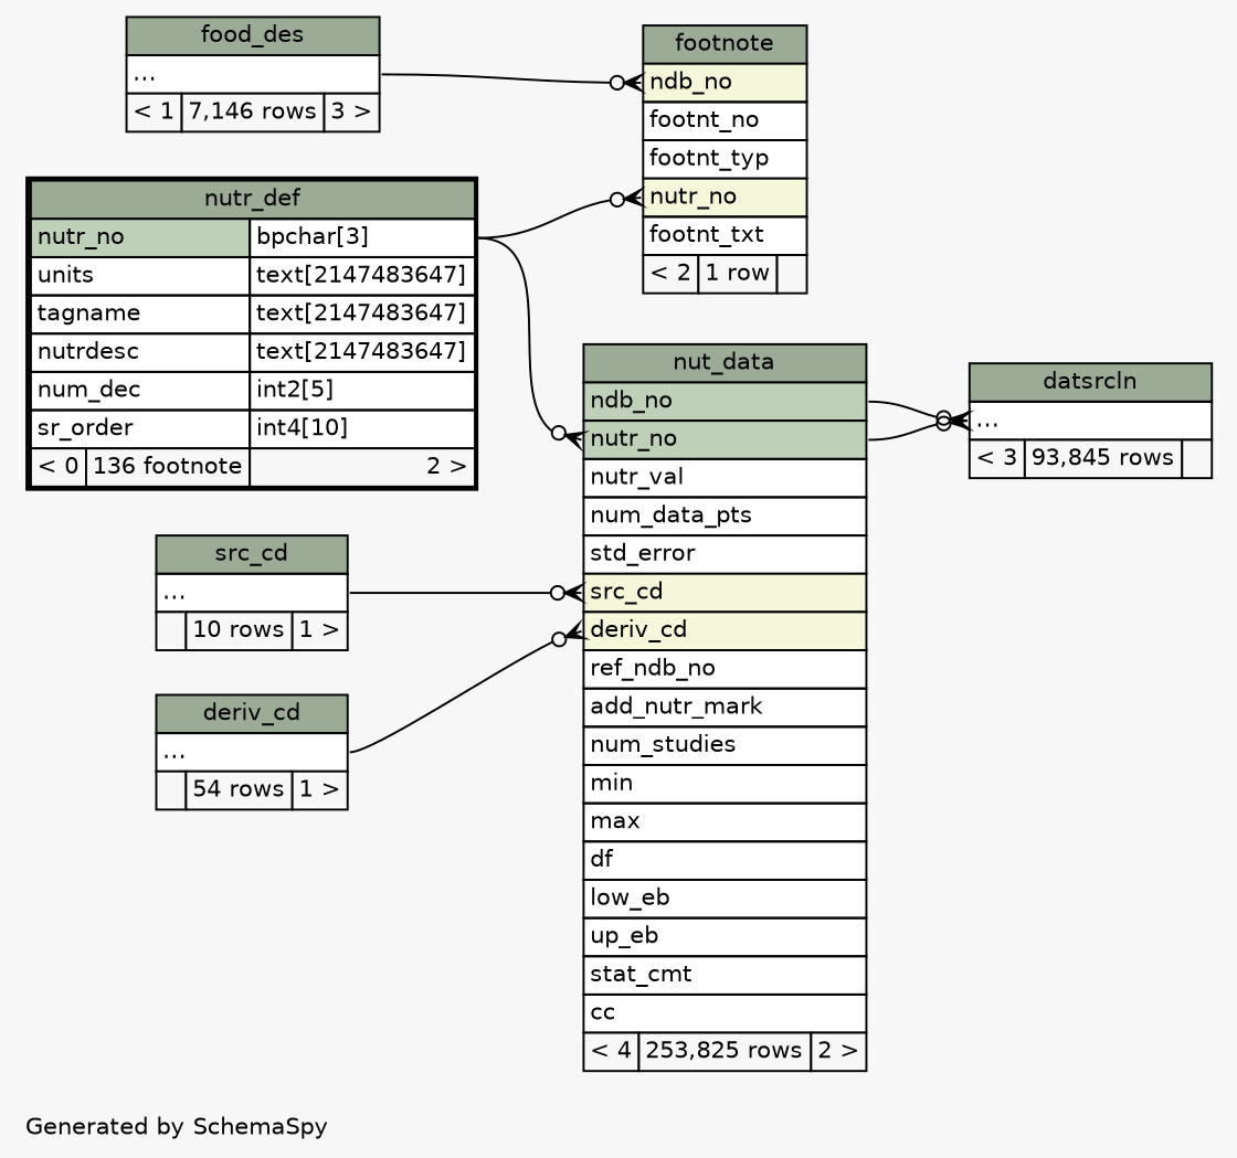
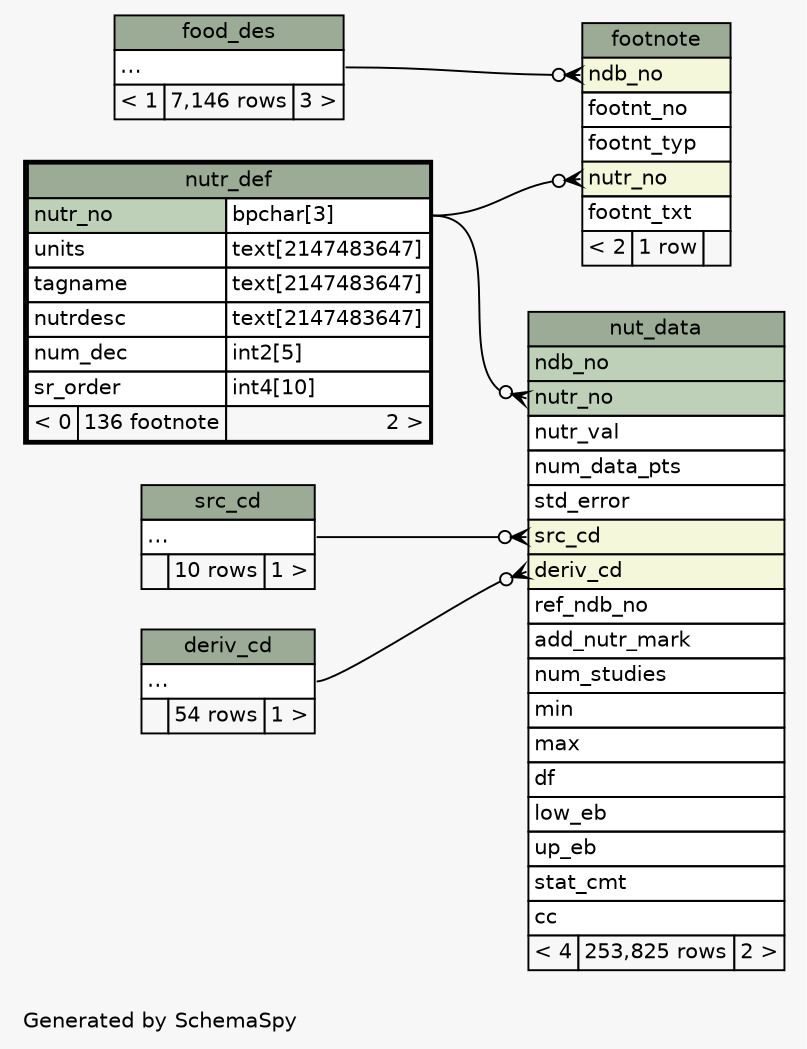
  digraph {
    bgcolor="#f7f7f7"
    fontname=Helvetica
    fontsize=11
    label="\nGenerated by SchemaSpy"
    labeljust=l
    nodesep=0.18
    rankdir=RL
    ranksep=0.46
    node [fontname=Helvetica fontsize=11 shape=plaintext]
    edge [arrowhead=none arrowsize=0.8 arrowtail=crowodot dir=back headport="elipses:e" tailport="elipses:w"]
-   n1 [label=<     <TABLE BORDER="0" CELLBORDER="1" CELLSPACING="0" BGCOLOR="#ffffff">       <TR><TD COLSPAN="3" BGCOLOR="#9bab96" ALIGN="CENTER">datsrcln</TD></TR>       <TR><TD PORT="elipses" COLSPAN="3" ALIGN="LEFT">...</TD></TR>       <TR><TD ALIGN="LEFT" BGCOLOR="#f7f7f7">&lt; 3</TD><TD ALIGN="RIGHT" BGCOLOR="#f7f7f7">93,845 rows</TD><TD ALIGN="RIGHT" BGCOLOR="#f7f7f7">  </TD></TR>     </TABLE>>]
    n2 [label=<     <TABLE BORDER="0" CELLBORDER="1" CELLSPACING="0" BGCOLOR="#ffffff">       <TR><TD COLSPAN="3" BGCOLOR="#9bab96" ALIGN="CENTER">nut_data</TD></TR>       <TR><TD PORT="ndb_no" COLSPAN="3" BGCOLOR="#bed1b8" ALIGN="LEFT">ndb_no</TD></TR>       <TR><TD PORT="nutr_no" COLSPAN="3" BGCOLOR="#bed1b8" ALIGN="LEFT">nutr_no</TD></TR>       <TR><TD PORT="nutr_val" COLSPAN="3" ALIGN="LEFT">nutr_val</TD></TR>       <TR><TD PORT="num_data_pts" COLSPAN="3" ALIGN="LEFT">num_data_pts</TD></TR>       <TR><TD PORT="std_error" COLSPAN="3" ALIGN="LEFT">std_error</TD></TR>       <TR><TD PORT="src_cd" COLSPAN="3" BGCOLOR="#f4f7da" ALIGN="LEFT">src_cd</TD></TR>       <TR><TD PORT="deriv_cd" COLSPAN="3" BGCOLOR="#f4f7da" ALIGN="LEFT">deriv_cd</TD></TR>       <TR><TD PORT="ref_ndb_no" COLSPAN="3" ALIGN="LEFT">ref_ndb_no</TD></TR>       <TR><TD PORT="add_nutr_mark" COLSPAN="3" ALIGN="LEFT">add_nutr_mark</TD></TR>       <TR><TD PORT="num_studies" COLSPAN="3" ALIGN="LEFT">num_studies</TD></TR>       <TR><TD PORT="min" COLSPAN="3" ALIGN="LEFT">min</TD></TR>       <TR><TD PORT="max" COLSPAN="3" ALIGN="LEFT">max</TD></TR>       <TR><TD PORT="df" COLSPAN="3" ALIGN="LEFT">df</TD></TR>       <TR><TD PORT="low_eb" COLSPAN="3" ALIGN="LEFT">low_eb</TD></TR>       <TR><TD PORT="up_eb" COLSPAN="3" ALIGN="LEFT">up_eb</TD></TR>       <TR><TD PORT="stat_cmt" COLSPAN="3" ALIGN="LEFT">stat_cmt</TD></TR>       <TR><TD PORT="cc" COLSPAN="3" ALIGN="LEFT">cc</TD></TR>       <TR><TD ALIGN="LEFT" BGCOLOR="#f7f7f7">&lt; 4</TD><TD ALIGN="RIGHT" BGCOLOR="#f7f7f7">253,825 rows</TD><TD ALIGN="RIGHT" BGCOLOR="#f7f7f7">2 &gt;</TD></TR>     </TABLE>>]
    n3 [label=<     <TABLE BORDER="2" CELLBORDER="1" CELLSPACING="0" BGCOLOR="#ffffff">       <TR><TD COLSPAN="3" BGCOLOR="#9bab96" ALIGN="CENTER">nutr_def</TD></TR>       <TR><TD PORT="nutr_no" COLSPAN="2" BGCOLOR="#bed1b8" ALIGN="LEFT">nutr_no</TD><TD PORT="nutr_no.type" ALIGN="LEFT">bpchar[3]</TD></TR>       <TR><TD PORT="units" COLSPAN="2" ALIGN="LEFT">units</TD><TD PORT="units.type" ALIGN="LEFT">text[2147483647]</TD></TR>       <TR><TD PORT="tagname" COLSPAN="2" ALIGN="LEFT">tagname</TD><TD PORT="tagname.type" ALIGN="LEFT">text[2147483647]</TD></TR>       <TR><TD PORT="nutrdesc" COLSPAN="2" ALIGN="LEFT">nutrdesc</TD><TD PORT="nutrdesc.type" ALIGN="LEFT">text[2147483647]</TD></TR>       <TR><TD PORT="num_dec" COLSPAN="2" ALIGN="LEFT">num_dec</TD><TD PORT="num_dec.type" ALIGN="LEFT">int2[5]</TD></TR>       <TR><TD PORT="sr_order" COLSPAN="2" ALIGN="LEFT">sr_order</TD><TD PORT="sr_order.type" ALIGN="LEFT">int4[10]</TD></TR>       <TR><TD ALIGN="LEFT" BGCOLOR="#f7f7f7">&lt; 0</TD><TD ALIGN="RIGHT" BGCOLOR="#f7f7f7">136 footnote</TD><TD ALIGN="RIGHT" BGCOLOR="#f7f7f7">2 &gt;</TD></TR>     </TABLE>>]
    n4 [label=<     <TABLE BORDER="0" CELLBORDER="1" CELLSPACING="0" BGCOLOR="#ffffff">       <TR><TD COLSPAN="3" BGCOLOR="#9bab96" ALIGN="CENTER">deriv_cd</TD></TR>       <TR><TD PORT="elipses" COLSPAN="3" ALIGN="LEFT">...</TD></TR>       <TR><TD ALIGN="LEFT" BGCOLOR="#f7f7f7">  </TD><TD ALIGN="RIGHT" BGCOLOR="#f7f7f7">54 rows</TD><TD ALIGN="RIGHT" BGCOLOR="#f7f7f7">1 &gt;</TD></TR>     </TABLE>>]
    n5 [label=<     <TABLE BORDER="0" CELLBORDER="1" CELLSPACING="0" BGCOLOR="#ffffff">       <TR><TD COLSPAN="3" BGCOLOR="#9bab96" ALIGN="CENTER">src_cd</TD></TR>       <TR><TD PORT="elipses" COLSPAN="3" ALIGN="LEFT">...</TD></TR>       <TR><TD ALIGN="LEFT" BGCOLOR="#f7f7f7">  </TD><TD ALIGN="RIGHT" BGCOLOR="#f7f7f7">10 rows</TD><TD ALIGN="RIGHT" BGCOLOR="#f7f7f7">1 &gt;</TD></TR>     </TABLE>>]
    n6 [label=<     <TABLE BORDER="0" CELLBORDER="1" CELLSPACING="0" BGCOLOR="#ffffff">       <TR><TD COLSPAN="3" BGCOLOR="#9bab96" ALIGN="CENTER">food_des</TD></TR>       <TR><TD PORT="elipses" COLSPAN="3" ALIGN="LEFT">...</TD></TR>       <TR><TD ALIGN="LEFT" BGCOLOR="#f7f7f7">&lt; 1</TD><TD ALIGN="RIGHT" BGCOLOR="#f7f7f7">7,146 rows</TD><TD ALIGN="RIGHT" BGCOLOR="#f7f7f7">3 &gt;</TD></TR>     </TABLE>>]
    n7 [label=<     <TABLE BORDER="0" CELLBORDER="1" CELLSPACING="0" BGCOLOR="#ffffff">       <TR><TD COLSPAN="3" BGCOLOR="#9bab96" ALIGN="CENTER">footnote</TD></TR>       <TR><TD PORT="ndb_no" COLSPAN="3" BGCOLOR="#f4f7da" ALIGN="LEFT">ndb_no</TD></TR>       <TR><TD PORT="footnt_no" COLSPAN="3" ALIGN="LEFT">footnt_no</TD></TR>       <TR><TD PORT="footnt_typ" COLSPAN="3" ALIGN="LEFT">footnt_typ</TD></TR>       <TR><TD PORT="nutr_no" COLSPAN="3" BGCOLOR="#f4f7da" ALIGN="LEFT">nutr_no</TD></TR>       <TR><TD PORT="footnt_txt" COLSPAN="3" ALIGN="LEFT">footnt_txt</TD></TR>       <TR><TD ALIGN="LEFT" BGCOLOR="#f7f7f7">&lt; 2</TD><TD ALIGN="RIGHT" BGCOLOR="#f7f7f7">1 row</TD><TD ALIGN="RIGHT" BGCOLOR="#f7f7f7">  </TD></TR>     </TABLE>>]
-   n1 -> n2 [headport="ndb_no:e"]
-   n1 -> n2 [headport="nutr_no:e"]
    n2 -> n3 [headport="nutr_no.type:e" tailport="nutr_no:w"]
    n2 -> n4 [tailport="deriv_cd:w"]
    n2 -> n5 [tailport="src_cd:w"]
    n7 -> n3 [headport="nutr_no.type:e" tailport="nutr_no:w"]
    n7 -> n6 [tailport="ndb_no:w"]
  }
